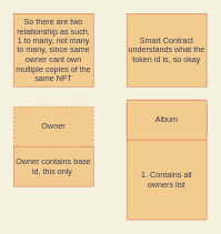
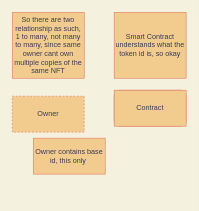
  <mxCell id="0" />
  <mxCell id="1" parent="0" />
  <mxCell id="2" value="" style="rounded=1;whiteSpace=wrap;html=1;fillColor=#F2CC8F;strokeColor=#E07A5F;fontColor=#393C56;" parent="1" vertex="1"><mxGeometry x="190" y="150" width="120" height="60" as="geometry" /></mxCell>
- <mxCell id="3" value="Album" style="rounded=0;whiteSpace=wrap;html=1;fillColor=#F2CC8F;strokeColor=#E07A5F;fontColor=#393C56;" parent="1" vertex="1"><mxGeometry x="190" y="150" width="120" height="60" as="geometry" /></mxCell>
- <mxCell id="4" value="1. Contains all owners list&lt;br&gt;" style="rounded=0;whiteSpace=wrap;html=1;sketch=0;fontColor=#393C56;strokeColor=#E07A5F;fillColor=#F2CC8F;" parent="1" vertex="1"><mxGeometry x="190" y="210" width="120" height="120" as="geometry" /></mxCell>
+ <mxCell id="3" value="Contract" style="rounded=0;whiteSpace=wrap;html=1;fillColor=#F2CC8F;strokeColor=#E07A5F;fontColor=#393C56;" parent="1" vertex="1"><mxGeometry x="190" y="150" width="120" height="60" as="geometry" /></mxCell>
  <mxCell id="5" value="Owner" style="rounded=0;whiteSpace=wrap;html=1;fillColor=#F2CC8F;strokeColor=#E07A5F;fontColor=#393C56;dashed=1;" parent="1" vertex="1"><mxGeometry x="20" y="160" width="120" height="60" as="geometry" /></mxCell>
- <mxCell id="6" value="Owner contains base id, this only&amp;nbsp;" style="rounded=0;whiteSpace=wrap;html=1;fillColor=#F2CC8F;strokeColor=#E07A5F;fontColor=#393C56;" parent="1" vertex="1"><mxGeometry x="20" y="220" width="120" height="60" as="geometry" /></mxCell>
+ <mxCell id="6" value="Owner contains base id, this only&amp;nbsp;" style="rounded=0;whiteSpace=wrap;html=1;fillColor=#F2CC8F;strokeColor=#E07A5F;fontColor=#393C56;" parent="1" vertex="1"><mxGeometry x="55" y="230" width="120" height="60" as="geometry" /></mxCell>
  <mxCell id="7" value="So there are two relationship as such,&lt;br&gt;1 to many, not many to many, since same owner cant own multiple copies of the same NFT" style="rounded=0;whiteSpace=wrap;html=1;fillColor=#F2CC8F;strokeColor=#E07A5F;fontColor=#393C56;" parent="1" vertex="1"><mxGeometry x="20" y="20" width="120" height="110" as="geometry" /></mxCell>
  <mxCell id="8" value="Smart Contract understands what the token id is, so okay" style="rounded=0;whiteSpace=wrap;html=1;fillColor=#F2CC8F;strokeColor=#E07A5F;fontColor=#393C56;" parent="1" vertex="1"><mxGeometry x="190" y="20" width="120" height="110" as="geometry" /></mxCell>
